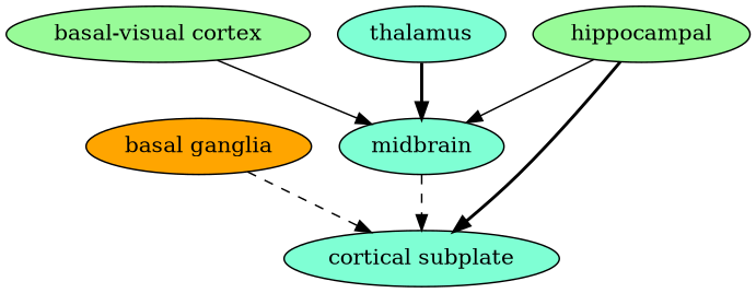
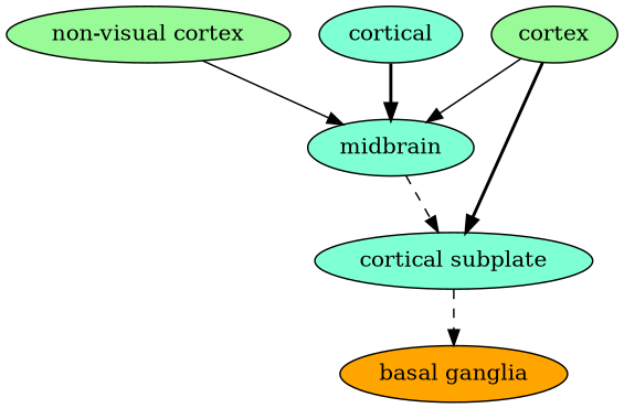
  strict digraph {
    fontname="DejaVu Serif"
    node [fillcolor=aquamarine fontname="DejaVu Serif" style=filled]
    edge [fontname="DejaVu Serif" style=dashed]
    "basal ganglia" [fillcolor=orange]
    "cortical subplate"
-   "non-visual cortex" [fillcolor=palegreen label="basal-visual cortex"]
+   "non-visual cortex" [fillcolor=palegreen]
    midbrain
-   hippocampal [fillcolor=palegreen]
-   thalamus
-   "basal ganglia" -> "cortical subplate" [weight=3.0762934883012023]
+   hippocampal [fillcolor=palegreen label=cortex]
+   thalamus [label=cortical]
+   "cortical subplate" -> "basal ganglia" [weight=3.0762934883012023]
    "non-visual cortex" -> midbrain [style=solid weight=5.807453250284489]
    midbrain -> "cortical subplate" [weight=2.5323832029818063]
    hippocampal -> "cortical subplate" [style=bold weight=2.4691206046220215]
    hippocampal -> midbrain [style=solid weight=5.091130728468678]
    thalamus -> midbrain [style=bold weight=4.543518058872835]
  }
